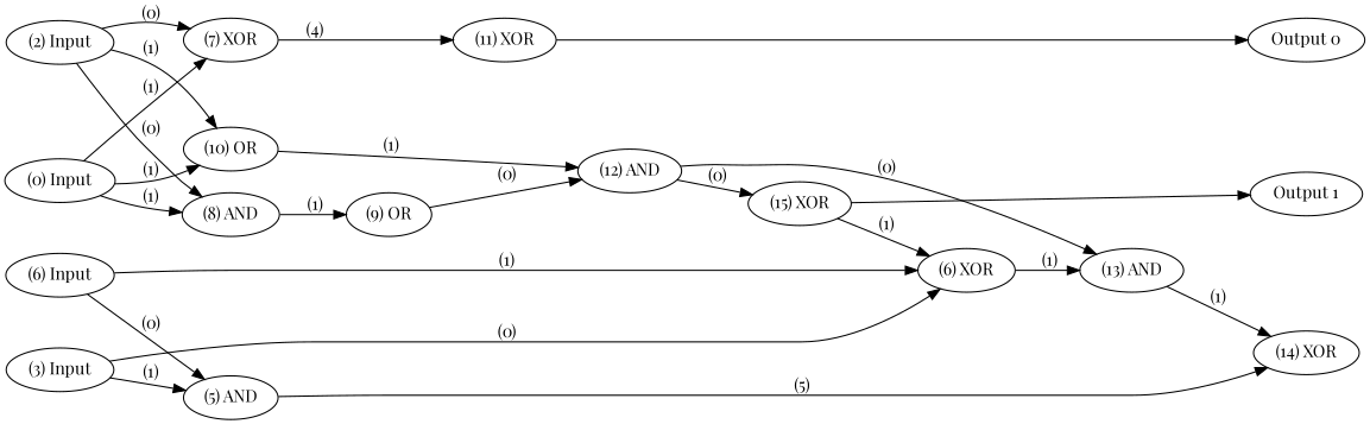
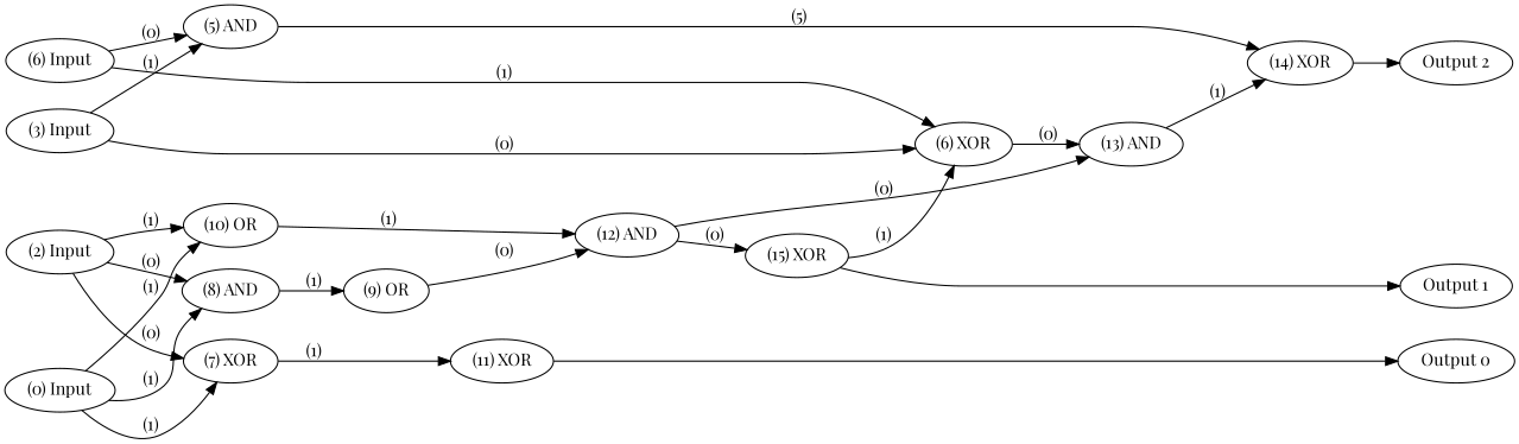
  digraph {
    fontname="Playfair Display"
    rankdir=LR
    node [color=black fontcolor=black fontname="Playfair Display" labelfontcolor=black]
    edge [bold=true color=black fontcolor=black fontname="Playfair Display" labelfontcolor=black]
    n1 [label="(0) Input"]
    n2 [label="(6) Input"]
    n3 [label="(2) Input"]
    n4 [label="(3) Input"]
    n5 [label="Output 0"]
    n6 [label="Output 1"]
+   n7 [label="Output 2"]
    n8 [label="(7) XOR"]
    n9 [label="(8) AND"]
    n10 [label="(10) OR"]
    n11 [label="(5) AND"]
    n12 [label="(6) XOR"]
    n13 [label="(11) XOR"]
    n14 [label="(9) OR"]
    n15 [label="(12) AND"]
    n16 [label="(14) XOR"]
    n17 [label="(13) AND"]
    n18 [label="(15) XOR"]
    subgraph sub_1 {
      rank=source
      n1
      n2
      n3
      n4
    }
    subgraph sub_2 {
      rank=max
      n5
      n6
+     n7
    }
    n1 -> n8 [label=" (1)"]
    n1 -> n9 [label=" (1)"]
    n1 -> n10 [label=" (1)"]
    n2 -> n11 [label=" (0)"]
    n2 -> n12 [label=" (1)"]
    n3 -> n8 [label=" (0)"]
    n3 -> n9 [label=" (0)"]
    n3 -> n10 [label=" (1)"]
    n4 -> n11 [label=" (1)"]
    n4 -> n12 [label=" (0)"]
-   n8 -> n13 [label=" (4)"]
+   n8 -> n13 [label=" (1)"]
    n9 -> n14 [label=" (1)"]
    n10 -> n15 [label=" (1)"]
    n11 -> n16 [label=" (5)"]
-   n12 -> n17 [label=" (1)"]
+   n12 -> n17 [label=" (0)"]
    n13 -> n5
    n14 -> n15 [label=" (0)"]
    n15 -> n17 [label=" (0)"]
    n15 -> n18 [label=" (0)"]
+   n16 -> n7
    n17 -> n16 [label=" (1)"]
    n18 -> n6
    n18 -> n12 [label=" (1)"]
  }
